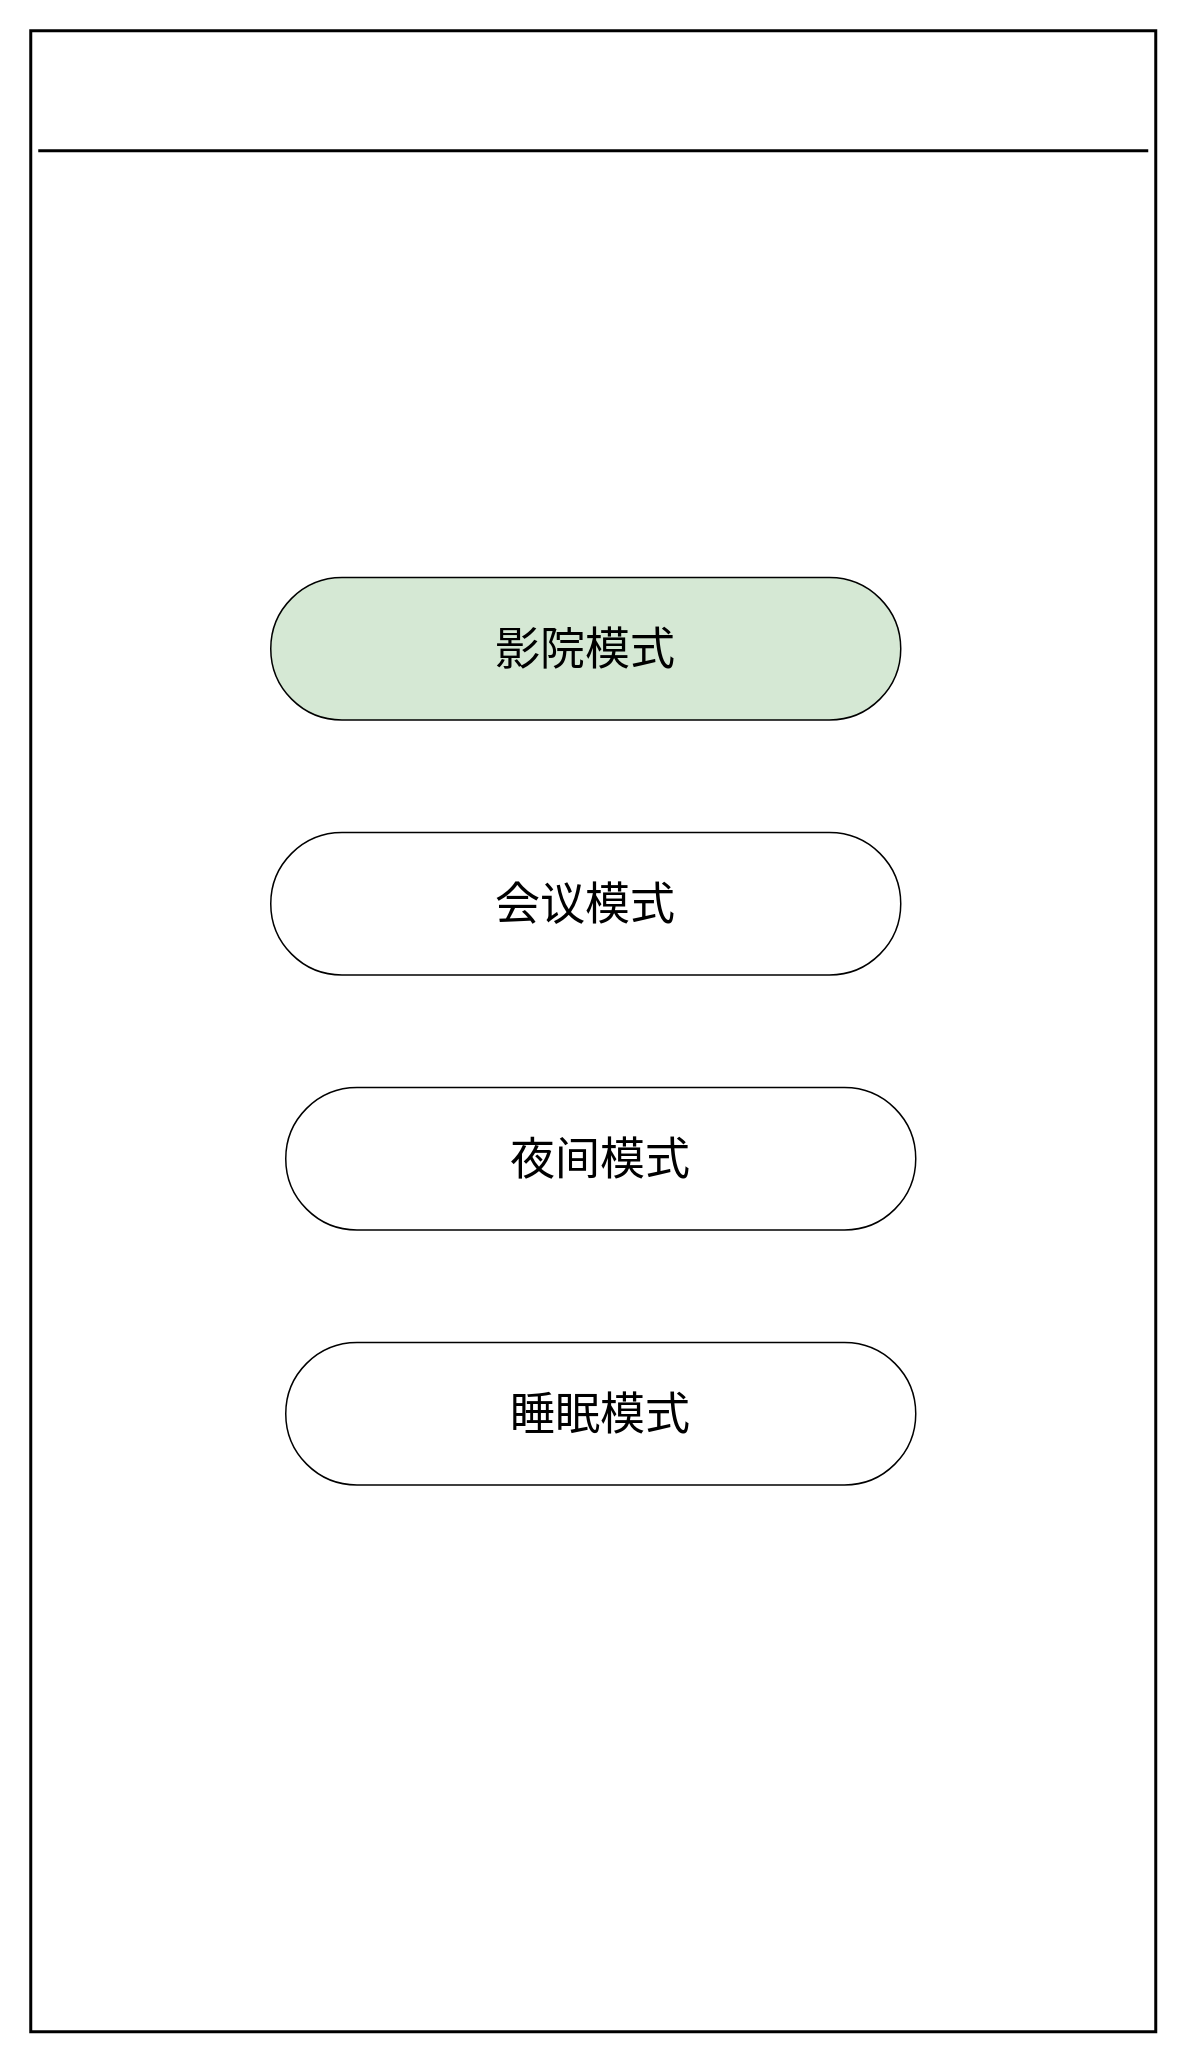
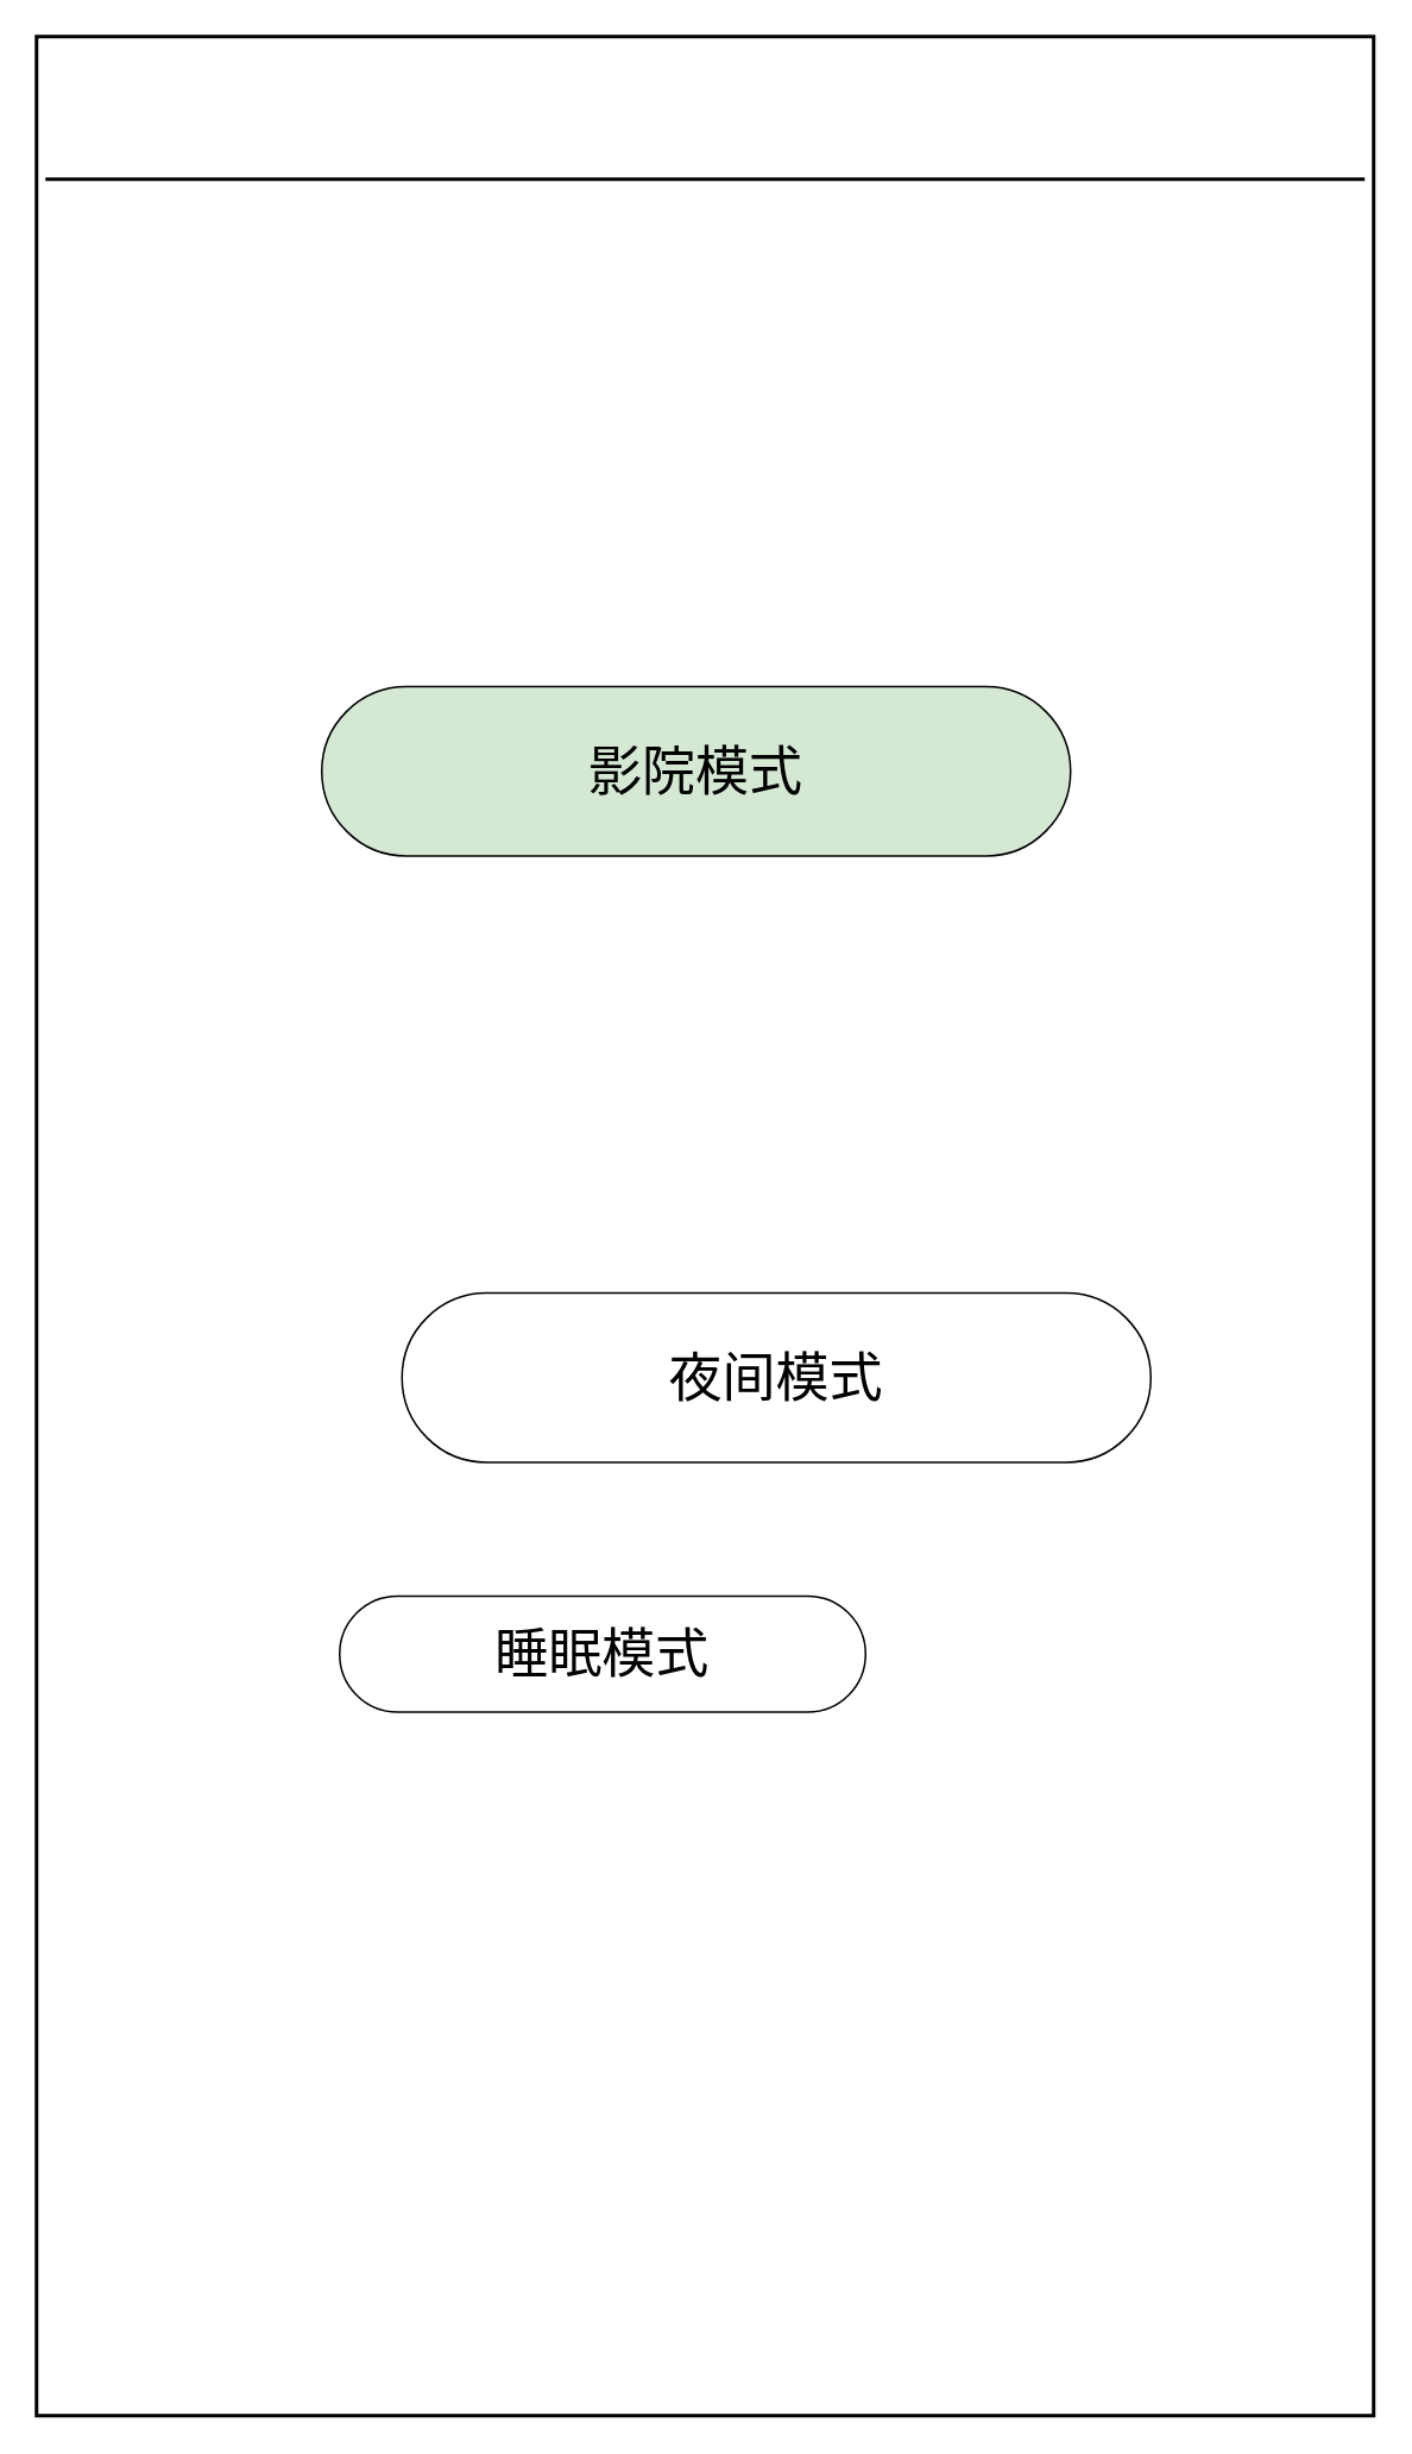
  <mxCell id="0" />
  <mxCell id="1" parent="0" />
  <mxCell id="2" value="" style="rounded=1;whiteSpace=wrap;html=1;fontSize=20;arcSize=0;strokeWidth=2;" parent="1" vertex="1"><mxGeometry x="20" y="20" width="750" height="1334" as="geometry" /></mxCell>
  <mxCell id="3" value="" style="line;strokeWidth=2;html=1;" parent="1" vertex="1"><mxGeometry x="25" y="90" width="740" height="20" as="geometry" /></mxCell>
  <mxCell id="4" value="&lt;font style=&quot;font-size: 30px&quot;&gt;影院模式&lt;/font&gt;" style="rounded=1;whiteSpace=wrap;html=1;arcSize=50;fillColor=#d5e8d4;" parent="1" vertex="1"><mxGeometry x="180" y="384.5" width="420" height="95" as="geometry" /></mxCell>
- <mxCell id="5" value="&lt;span style=&quot;font-size: 30px&quot;&gt;会议模式&lt;/span&gt;" style="rounded=1;whiteSpace=wrap;html=1;arcSize=50;" parent="1" vertex="1"><mxGeometry x="180" y="554.5" width="420" height="95" as="geometry" /></mxCell>
- <mxCell id="6" value="&lt;span style=&quot;font-size: 30px&quot;&gt;夜间模式&lt;/span&gt;" style="rounded=1;whiteSpace=wrap;html=1;arcSize=50;" parent="1" vertex="1"><mxGeometry x="190" y="724.5" width="420" height="95" as="geometry" /></mxCell>
- <mxCell id="7" value="&lt;span style=&quot;font-size: 30px&quot;&gt;睡眠模式&lt;/span&gt;" style="rounded=1;whiteSpace=wrap;html=1;arcSize=50;" parent="1" vertex="1"><mxGeometry x="190" y="894.5" width="420" height="95" as="geometry" /></mxCell>
+ <mxCell id="6" value="&lt;span style=&quot;font-size: 30px&quot;&gt;夜间模式&lt;/span&gt;" style="rounded=1;whiteSpace=wrap;html=1;arcSize=50;" parent="1" vertex="1"><mxGeometry x="225" y="724.5" width="420" height="95" as="geometry" /></mxCell>
+ <mxCell id="7" value="&lt;span style=&quot;font-size: 30px&quot;&gt;睡眠模式&lt;/span&gt;" style="rounded=1;whiteSpace=wrap;html=1;arcSize=50;" parent="1" vertex="1"><mxGeometry x="190" y="894.5" width="295" height="65" as="geometry" /></mxCell>
